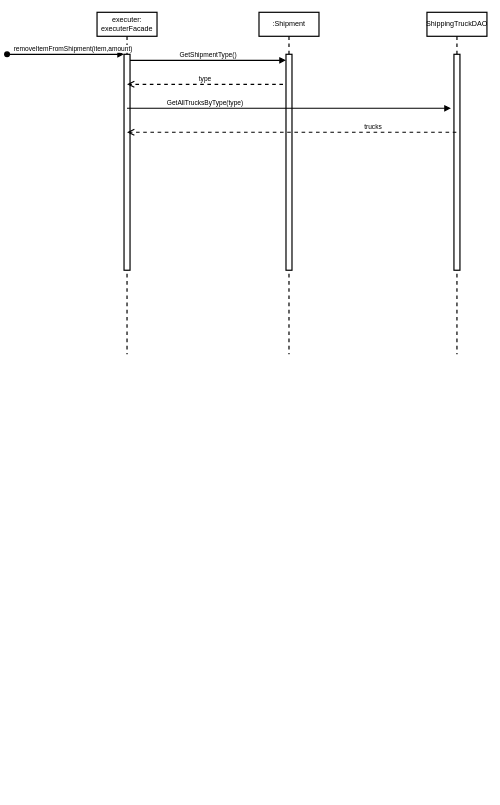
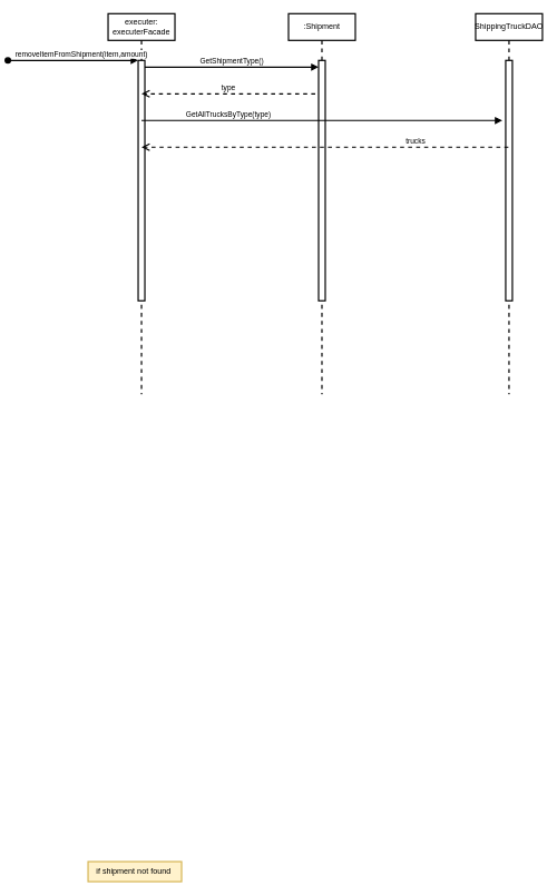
  <mxCell id="0" />
  <mxCell id="1" parent="0" />
  <mxCell id="2" value="executer: executerFacade" style="shape=umlLifeline;perimeter=lifelinePerimeter;whiteSpace=wrap;html=1;container=0;dropTarget=0;collapsible=0;recursiveResize=0;outlineConnect=0;portConstraint=eastwest;newEdgeStyle={&quot;edgeStyle&quot;:&quot;elbowEdgeStyle&quot;,&quot;elbow&quot;:&quot;vertical&quot;,&quot;curved&quot;:0,&quot;rounded&quot;:0};strokeWidth=2;" vertex="1" parent="1"><mxGeometry y="20" width="100" height="570" as="geometry" x="50" /></mxCell>
  <mxCell id="3" value="" style="html=1;points=[];perimeter=orthogonalPerimeter;outlineConnect=0;targetShapes=umlLifeline;portConstraint=eastwest;newEdgeStyle={&quot;edgeStyle&quot;:&quot;elbowEdgeStyle&quot;,&quot;elbow&quot;:&quot;vertical&quot;,&quot;curved&quot;:0,&quot;rounded&quot;:0};strokeWidth=2;" vertex="1" parent="2"><mxGeometry x="45" y="70" width="10" height="360" as="geometry" /></mxCell>
  <mxCell id="4" value="removeItemFromShipment(item,amount)" style="html=1;verticalAlign=bottom;startArrow=oval;endArrow=block;startSize=8;edgeStyle=elbowEdgeStyle;elbow=vertical;curved=0;rounded=0;strokeWidth=2;" edge="1" parent="2" target="3"><mxGeometry x="0.128" relative="1" as="geometry"><mxPoint x="-150" y="70" as="sourcePoint" /><mxPoint as="offset" /></mxGeometry></mxCell>
+ <mxCell id="5" value="if shipment not found&amp;nbsp;" style="html=1;whiteSpace=wrap;strokeWidth=2;fillColor=#fff2cc;strokeColor=#d6b656;" vertex="1" parent="1"><mxGeometry x="20" y="1290" width="140" height="30" as="geometry" /></mxCell>
  <mxCell id="6" value="ShippingTruckDAO" style="shape=umlLifeline;perimeter=lifelinePerimeter;whiteSpace=wrap;html=1;container=0;dropTarget=0;collapsible=0;recursiveResize=0;outlineConnect=0;portConstraint=eastwest;newEdgeStyle={&quot;edgeStyle&quot;:&quot;elbowEdgeStyle&quot;,&quot;elbow&quot;:&quot;vertical&quot;,&quot;curved&quot;:0,&quot;rounded&quot;:0};strokeWidth=2;" vertex="1" parent="1"><mxGeometry x="600" y="20" width="100" height="570" as="geometry" /></mxCell>
  <mxCell id="7" value="" style="html=1;points=[];perimeter=orthogonalPerimeter;outlineConnect=0;targetShapes=umlLifeline;portConstraint=eastwest;newEdgeStyle={&quot;edgeStyle&quot;:&quot;elbowEdgeStyle&quot;,&quot;elbow&quot;:&quot;vertical&quot;,&quot;curved&quot;:0,&quot;rounded&quot;:0};strokeWidth=2;" vertex="1" parent="6"><mxGeometry x="45" y="70" width="10" height="360" as="geometry" /></mxCell>
  <mxCell id="8" value="GetShipmentType()" style="html=1;verticalAlign=bottom;endArrow=block;edgeStyle=elbowEdgeStyle;elbow=vertical;curved=0;rounded=0;strokeWidth=2;" edge="1" parent="1" target="10"><mxGeometry relative="1" as="geometry"><mxPoint x="105" y="100" as="sourcePoint" /><Array as="points"><mxPoint x="230" y="100" /></Array><mxPoint x="335" y="100" as="targetPoint" /></mxGeometry></mxCell>
  <mxCell id="9" value=":Shipment" style="shape=umlLifeline;perimeter=lifelinePerimeter;whiteSpace=wrap;html=1;container=0;dropTarget=0;collapsible=0;recursiveResize=0;outlineConnect=0;portConstraint=eastwest;newEdgeStyle={&quot;edgeStyle&quot;:&quot;elbowEdgeStyle&quot;,&quot;elbow&quot;:&quot;vertical&quot;,&quot;curved&quot;:0,&quot;rounded&quot;:0};strokeWidth=2;" vertex="1" parent="1"><mxGeometry x="320" y="20" width="100" height="570" as="geometry" /></mxCell>
  <mxCell id="10" value="" style="html=1;points=[];perimeter=orthogonalPerimeter;outlineConnect=0;targetShapes=umlLifeline;portConstraint=eastwest;newEdgeStyle={&quot;edgeStyle&quot;:&quot;elbowEdgeStyle&quot;,&quot;elbow&quot;:&quot;vertical&quot;,&quot;curved&quot;:0,&quot;rounded&quot;:0};strokeWidth=2;" vertex="1" parent="9"><mxGeometry x="45" y="70" width="10" height="360" as="geometry" /></mxCell>
  <mxCell id="11" value="GetAllTrucksByType(type)" style="html=1;verticalAlign=bottom;endArrow=block;edgeStyle=elbowEdgeStyle;elbow=vertical;curved=0;rounded=0;strokeWidth=2;" edge="1" parent="1" source="2"><mxGeometry x="-0.518" relative="1" as="geometry"><mxPoint x="380" y="180" as="sourcePoint" /><Array as="points"><mxPoint x="505" y="180" /></Array><mxPoint x="640" y="180" as="targetPoint" /><mxPoint as="offset" /></mxGeometry></mxCell>
  <mxCell id="12" value="type" style="html=1;verticalAlign=bottom;endArrow=open;dashed=1;endSize=8;edgeStyle=elbowEdgeStyle;elbow=vertical;curved=0;rounded=0;strokeWidth=2;" edge="1" parent="1" target="2"><mxGeometry relative="1" as="geometry"><mxPoint x="130" y="140" as="targetPoint" /><Array as="points"><mxPoint x="165" y="140" /><mxPoint x="205" y="150" /><mxPoint x="265" y="260" /></Array><mxPoint x="360" y="140" as="sourcePoint" /></mxGeometry></mxCell>
  <mxCell id="13" value="trucks" style="html=1;verticalAlign=bottom;endArrow=open;dashed=1;endSize=8;edgeStyle=elbowEdgeStyle;elbow=vertical;curved=0;rounded=0;strokeWidth=2;" edge="1" parent="1" source="6"><mxGeometry x="-0.494" relative="1" as="geometry"><mxPoint x="100" y="220" as="targetPoint" /><Array as="points"><mxPoint x="165" y="220" /><mxPoint x="205" y="230" /><mxPoint x="265" y="340" /></Array><mxPoint x="360" y="220" as="sourcePoint" /><mxPoint as="offset" /></mxGeometry></mxCell>
